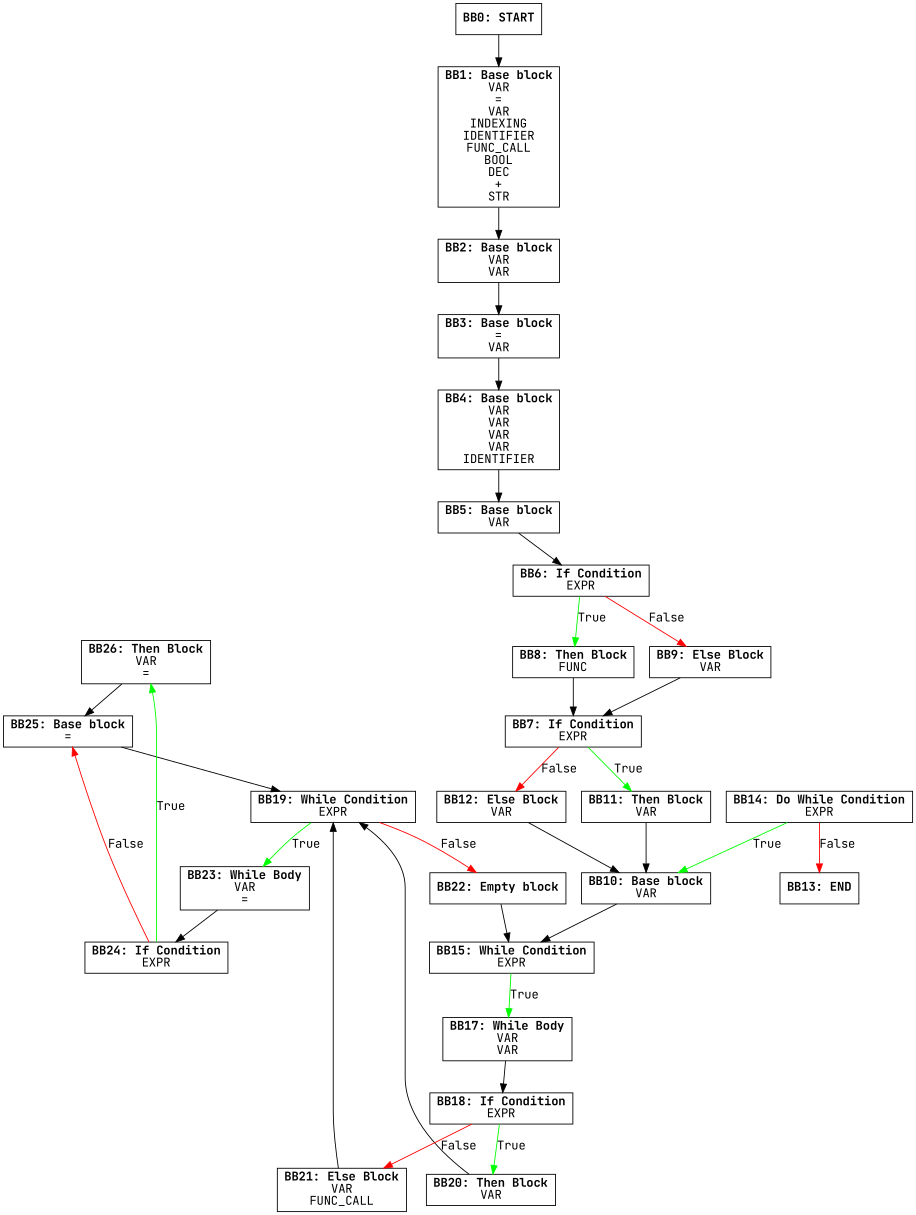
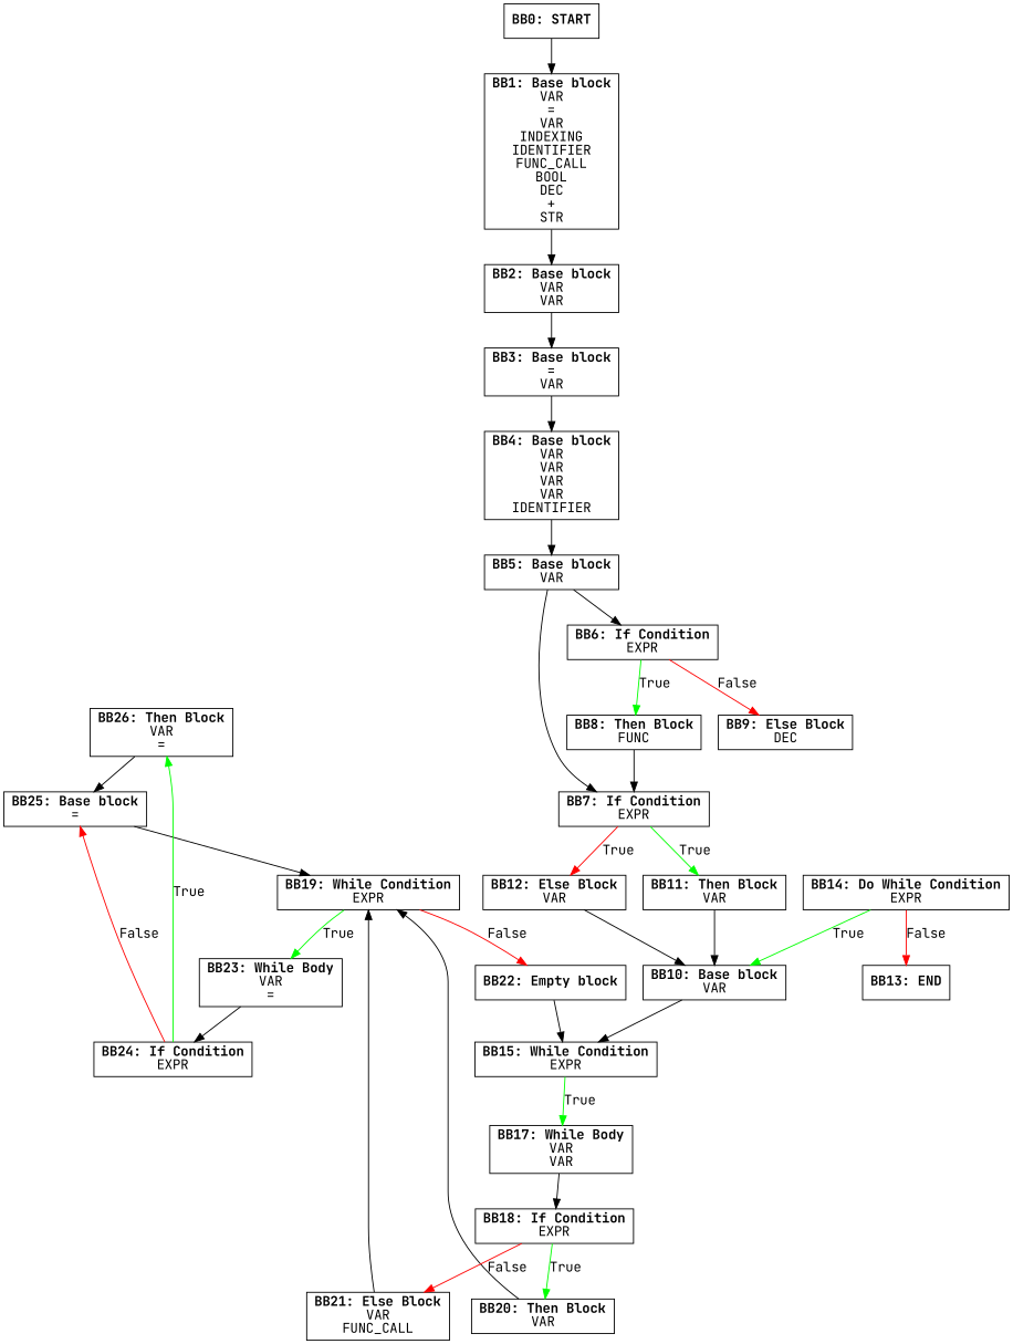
  digraph {
    fontname="JetBrains Mono"
    splines=true
    node [fontname="JetBrains Mono" shape=rectangle]
    edge [fontname="JetBrains Mono"]
    n1 [label=<<B>BB26: Then Block</B><BR ALIGN="CENTER"/>VAR<BR ALIGN="CENTER"/>=<BR ALIGN="CENTER"/>>]
    n2 [label=<<B>BB25: Base block</B><BR ALIGN="CENTER"/>=<BR ALIGN="CENTER"/>>]
    n3 [label=<<B>BB19: While Condition</B><BR ALIGN="CENTER"/>EXPR<BR ALIGN="CENTER"/>>]
    n4 [label=<<B>BB23: While Body</B><BR ALIGN="CENTER"/>VAR<BR ALIGN="CENTER"/>=<BR ALIGN="CENTER"/>>]
    n5 [label=<<B>BB22: Empty block</B><BR ALIGN="CENTER"/>>]
    n6 [label=<<B>BB24: If Condition</B><BR ALIGN="CENTER"/>EXPR<BR ALIGN="CENTER"/>>]
    n7 [label=<<B>BB15: While Condition</B><BR ALIGN="CENTER"/>EXPR<BR ALIGN="CENTER"/>>]
    n8 [label=<<B>BB17: While Body</B><BR ALIGN="CENTER"/>VAR<BR ALIGN="CENTER"/>VAR<BR ALIGN="CENTER"/>>]
    n9 [label=<<B>BB21: Else Block</B><BR ALIGN="CENTER"/>VAR<BR ALIGN="CENTER"/>FUNC_CALL<BR ALIGN="CENTER"/>>]
    n10 [label=<<B>BB20: Then Block</B><BR ALIGN="CENTER"/>VAR<BR ALIGN="CENTER"/>>]
    n11 [label=<<B>BB18: If Condition</B><BR ALIGN="CENTER"/>EXPR<BR ALIGN="CENTER"/>>]
    n12 [label=<<B>BB14: Do While Condition</B><BR ALIGN="CENTER"/>EXPR<BR ALIGN="CENTER"/>>]
    n13 [label=<<B>BB13: END</B><BR ALIGN="CENTER"/>>]
    n14 [label=<<B>BB10: Base block</B><BR ALIGN="CENTER"/>VAR<BR ALIGN="CENTER"/>>]
    n15 [label=<<B>BB12: Else Block</B><BR ALIGN="CENTER"/>VAR<BR ALIGN="CENTER"/>>]
    n16 [label=<<B>BB11: Then Block</B><BR ALIGN="CENTER"/>VAR<BR ALIGN="CENTER"/>>]
-   n17 [label=<<B>BB9: Else Block</B><BR ALIGN="CENTER"/>VAR<BR ALIGN="CENTER"/>>]
+   n17 [label=<<B>BB9: Else Block</B><BR ALIGN="CENTER"/>DEC<BR ALIGN="CENTER"/>>]
    n18 [label=<<B>BB7: If Condition</B><BR ALIGN="CENTER"/>EXPR<BR ALIGN="CENTER"/>>]
    n19 [label=<<B>BB8: Then Block</B><BR ALIGN="CENTER"/>FUNC<BR ALIGN="CENTER"/>>]
    n20 [label=<<B>BB6: If Condition</B><BR ALIGN="CENTER"/>EXPR<BR ALIGN="CENTER"/>>]
    n21 [label=<<B>BB5: Base block</B><BR ALIGN="CENTER"/>VAR<BR ALIGN="CENTER"/>>]
    n22 [label=<<B>BB4: Base block</B><BR ALIGN="CENTER"/>VAR<BR ALIGN="CENTER"/>VAR<BR ALIGN="CENTER"/>VAR<BR ALIGN="CENTER"/>VAR<BR ALIGN="CENTER"/>IDENTIFIER<BR ALIGN="CENTER"/>>]
    n23 [label=<<B>BB3: Base block</B><BR ALIGN="CENTER"/>=<BR ALIGN="CENTER"/>VAR<BR ALIGN="CENTER"/>>]
    n24 [label=<<B>BB2: Base block</B><BR ALIGN="CENTER"/>VAR<BR ALIGN="CENTER"/>VAR<BR ALIGN="CENTER"/>>]
    n25 [label=<<B>BB1: Base block</B><BR ALIGN="CENTER"/>VAR<BR ALIGN="CENTER"/>=<BR ALIGN="CENTER"/>VAR<BR ALIGN="CENTER"/>INDEXING<BR ALIGN="CENTER"/>IDENTIFIER<BR ALIGN="CENTER"/>FUNC_CALL<BR ALIGN="CENTER"/>BOOL<BR ALIGN="CENTER"/>DEC<BR ALIGN="CENTER"/>+<BR ALIGN="CENTER"/>STR<BR ALIGN="CENTER"/>>]
    n26 [label=<<B>BB0: START</B><BR ALIGN="CENTER"/>>]
    n1 -> n2
    n2 -> n3
    n3 -> n4 [color=green label=True]
    n3 -> n5 [color=red label=False]
    n4 -> n6
    n5 -> n7
    n6 -> n1 [color=green label=True]
    n6 -> n2 [color=red label=False]
    n7 -> n8 [color=green label=True]
    n8 -> n11
    n9 -> n3
    n10 -> n3
    n11 -> n9 [color=red label=False]
    n11 -> n10 [color=green label=True]
    n12 -> n13 [color=red label=False]
    n12 -> n14 [color=green label=True]
    n14 -> n7
    n15 -> n14
    n16 -> n14
-   n17 -> n18
-   n18 -> n15 [color=red label=False]
+   n21 -> n18
+   n18 -> n15 [color=red label=True]
    n18 -> n16 [color=green label=True]
    n19 -> n18
    n20 -> n17 [color=red label=False]
    n20 -> n19 [color=green label=True]
    n21 -> n20
    n22 -> n21
    n23 -> n22
    n24 -> n23
    n25 -> n24
    n26 -> n25
  }
